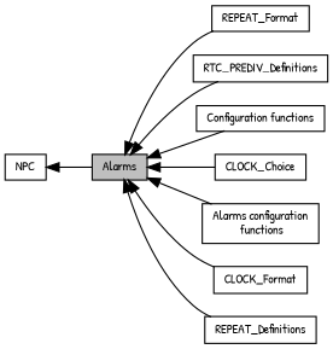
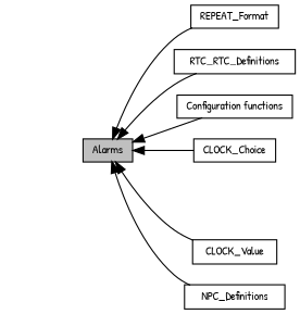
  digraph {
    fontname="Patrick Hand"
    rankdir=LR
    node [color=black fillcolor=white fontname="Patrick Hand" fontsize=10 shape=record style=filled]
    edge [dir=back fontname="Patrick Hand" fontsize=10 labelfontname=Helvetica labelfontsize=10 shape=plaintext style=solid]
    n1 [fillcolor=grey75 fontcolor=black height=0.2 label=Alarms width=0.4]
    n2 [height=0.2 label=REPEAT_Format width=0.4]
-   n3 [height=0.2 label=RTC_PREDIV_Definitions width=0.4]
+   n3 [height=0.2 label=RTC_RTC_Definitions width=0.4]
    n4 [height=0.2 label="Configuration functions" width=0.4]
    n5 [height=0.2 label=CLOCK_Choice width=0.4]
-   n6 [height=0.2 label="Alarms configuration\l functions" width=0.4]
-   n7 [height=0.2 label=CLOCK_Format width=0.4]
-   n8 [height=0.2 label=REPEAT_Definitions width=0.4]
-   n9 [height=0.2 label=NPC width=0.4]
+   n7 [height=0.2 label=CLOCK_Value width=0.4]
+   n8 [height=0.2 label=NPC_Definitions width=0.4]
    n1 -> n2
    n1 -> n3
    n1 -> n4
    n1 -> n5
-   n1 -> n6
    n1 -> n7
    n1 -> n8
-   n9 -> n1
  }
